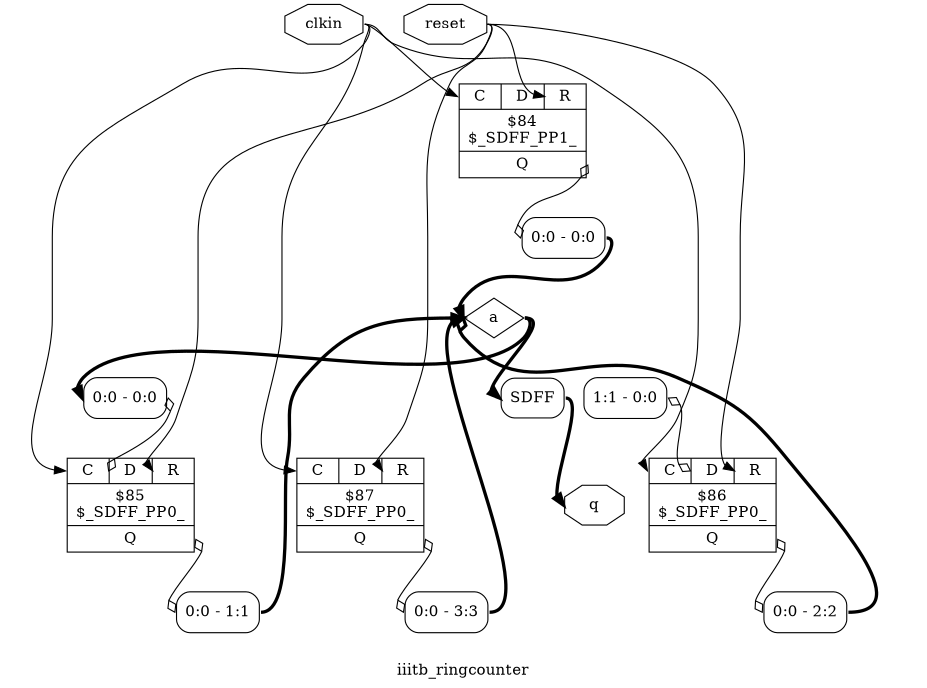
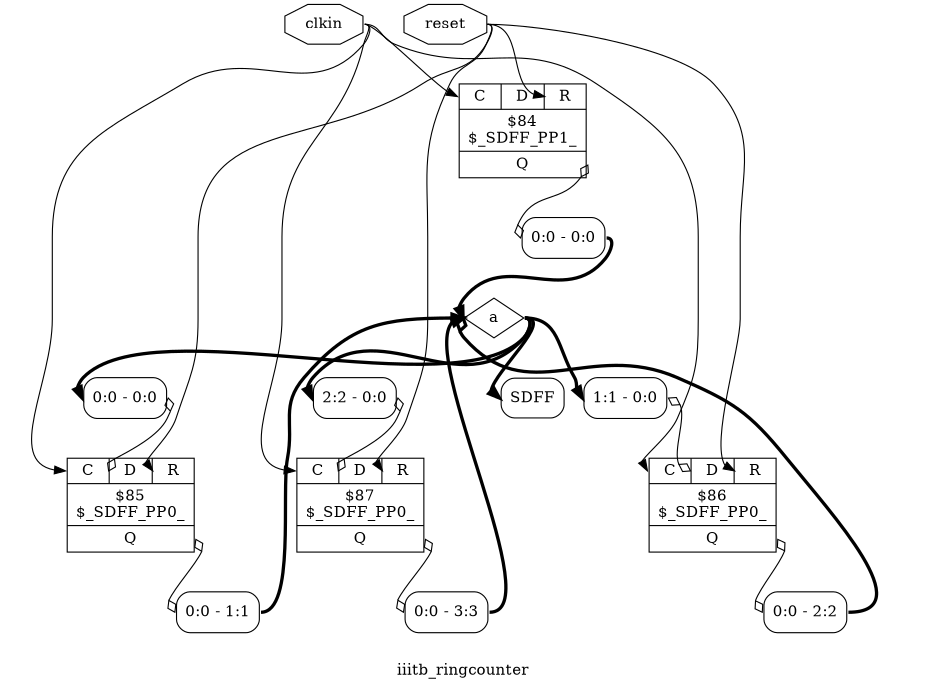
  digraph {
    label=iiitb_ringcounter
    rankdir=TB
    remincross=true
    node [shape=record]
    edge [color=black headport=w tailport=e]
    n1 [color=black fontcolor=black label=a shape=diamond]
    n2 [label="<s0> 0:0 - 0:0 " style=rounded]
    n3 [label="<s0> 1:1 - 0:0 " style=rounded]
+   n4 [label="<s0> 2:2 - 0:0 " style=rounded]
    n5 [label=SDFF shape=box style=rounded]
    n6 [label="{{<p5> C|<p6> D|<p7> R}|$85\n$_SDFF_PP0_|{<p8> Q}}"]
    n7 [label="{{<p5> C|<p6> D|<p7> R}|$86\n$_SDFF_PP0_|{<p8> Q}}"]
    n8 [label="{{<p5> C|<p6> D|<p7> R}|$87\n$_SDFF_PP0_|{<p8> Q}}"]
-   n9 [color=black fontcolor=black label=q shape=octagon]
    n10 [color=black fontcolor=black label=clkin shape=octagon]
    n11 [label="{{<p5> C|<p6> D|<p7> R}|$84\n$_SDFF_PP1_|{<p8> Q}}"]
    n12 [label="<s0> 0:0 - 0:0 " style=rounded]
    n13 [label="<s0> 0:0 - 1:1 " style=rounded]
    n14 [label="<s0> 0:0 - 2:2 " style=rounded]
    n15 [label="<s0> 0:0 - 3:3 " style=rounded]
    n16 [color=black fontcolor=black label=reset shape=octagon]
    n1 -> n2 [headport="s0:w" style="setlinewidth(3)"]
+   n1 -> n3 [headport="s0:w" style="setlinewidth(3)"]
+   n1 -> n4 [headport="s0:w" style="setlinewidth(3)"]
    n1 -> n5 [headport="w:w" style="setlinewidth(3)"]
    n2 -> n6 [arrowhead=odiamond arrowtail=odiamond dir=both headport="p6:w"]
    n3 -> n7 [arrowhead=odiamond arrowtail=odiamond dir=both headport="p6:w"]
-   n5 -> n9 [style="setlinewidth(3)" tailport="e:e"]
+   n4 -> n8 [arrowhead=odiamond arrowtail=odiamond dir=both headport="p6:w"]
    n6 -> n13 [arrowhead=odiamond arrowtail=odiamond dir=both tailport="p8:e"]
    n7 -> n14 [arrowhead=odiamond arrowtail=odiamond dir=both tailport="p8:e"]
    n8 -> n15 [arrowhead=odiamond arrowtail=odiamond dir=both tailport="p8:e"]
    n10 -> n6 [headport="p5:w"]
    n10 -> n7 [headport="p5:w"]
    n10 -> n8 [headport="p5:w"]
    n10 -> n11 [headport="p5:w"]
    n11 -> n12 [arrowhead=odiamond arrowtail=odiamond dir=both tailport="p8:e"]
    n12 -> n1 [style="setlinewidth(3)" tailport="s0:e"]
    n13 -> n1 [style="setlinewidth(3)" tailport="s0:e"]
    n14 -> n1 [arrowhead=odiamond style="setlinewidth(3)" tailport="s0:e"]
    n15 -> n1 [style="setlinewidth(3)" tailport="s0:e"]
    n16 -> n6 [headport="p7:w"]
    n16 -> n7 [headport="p7:w"]
    n16 -> n8 [headport="p7:w"]
    n16 -> n11 [headport="p7:w"]
  }
